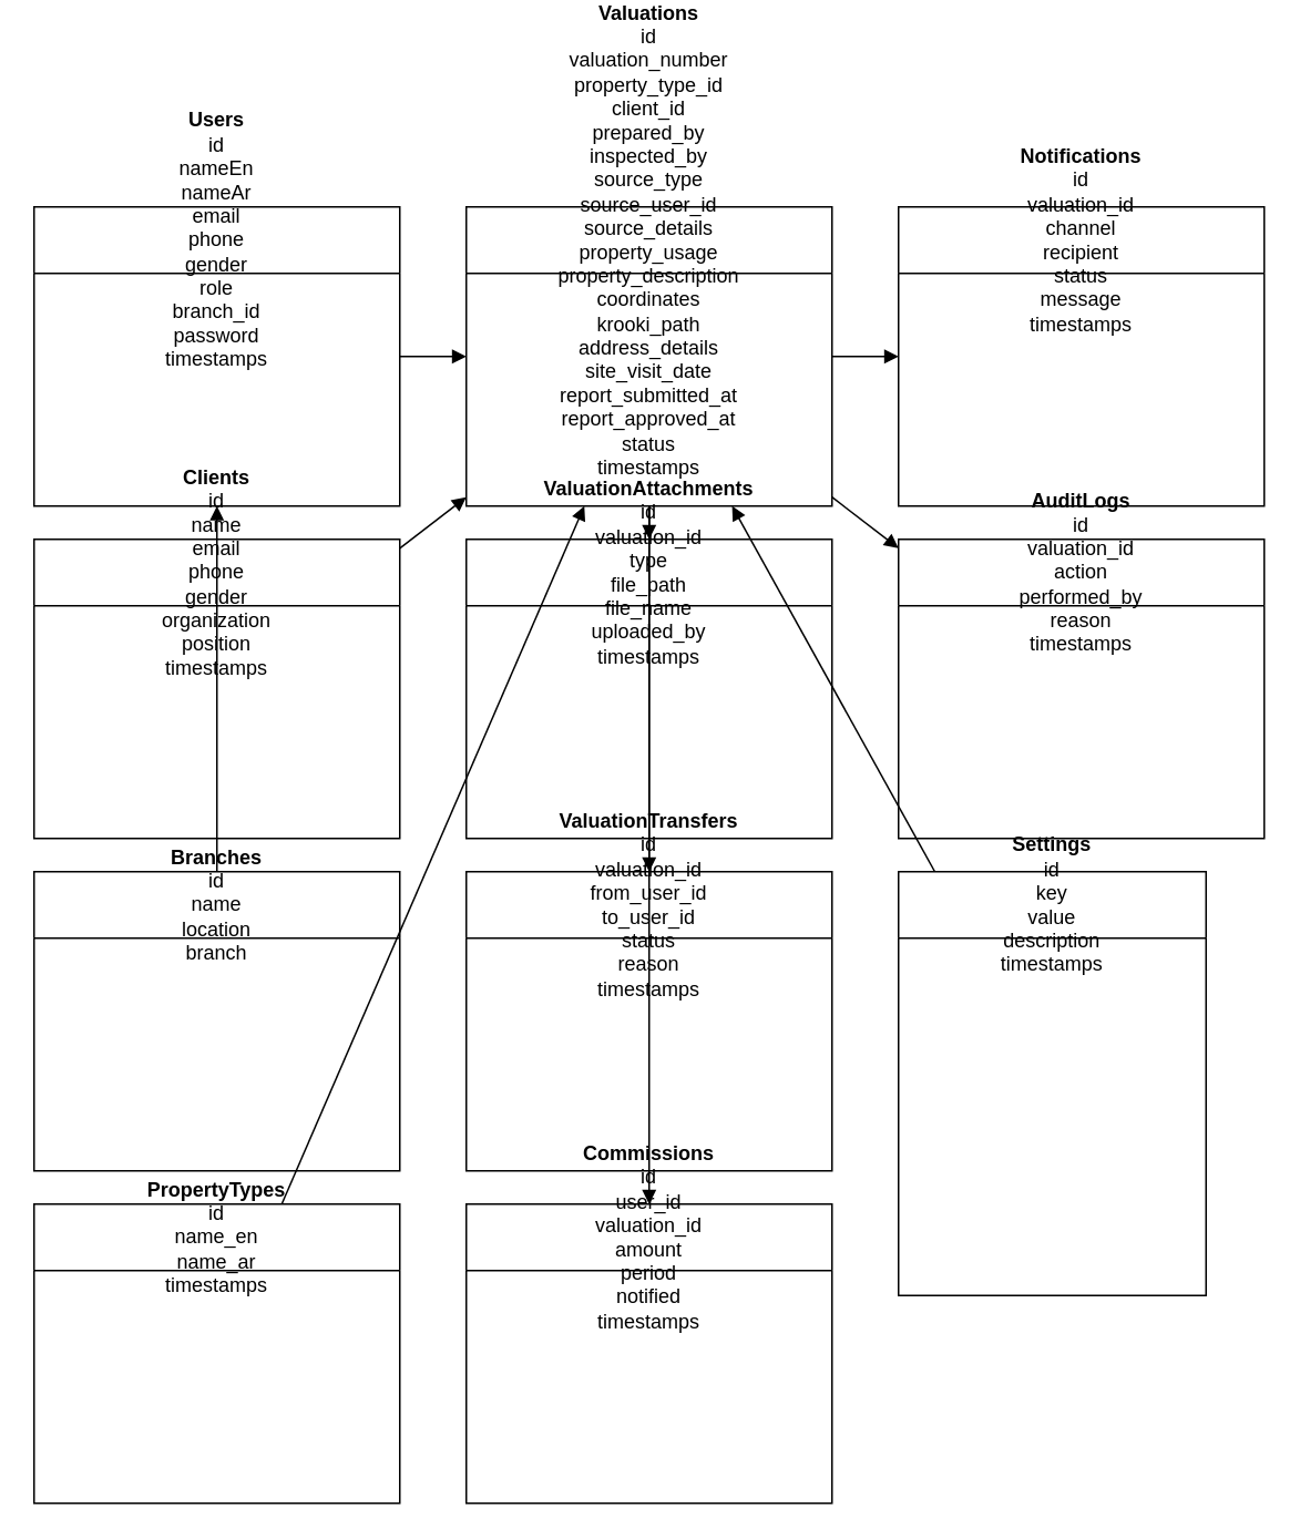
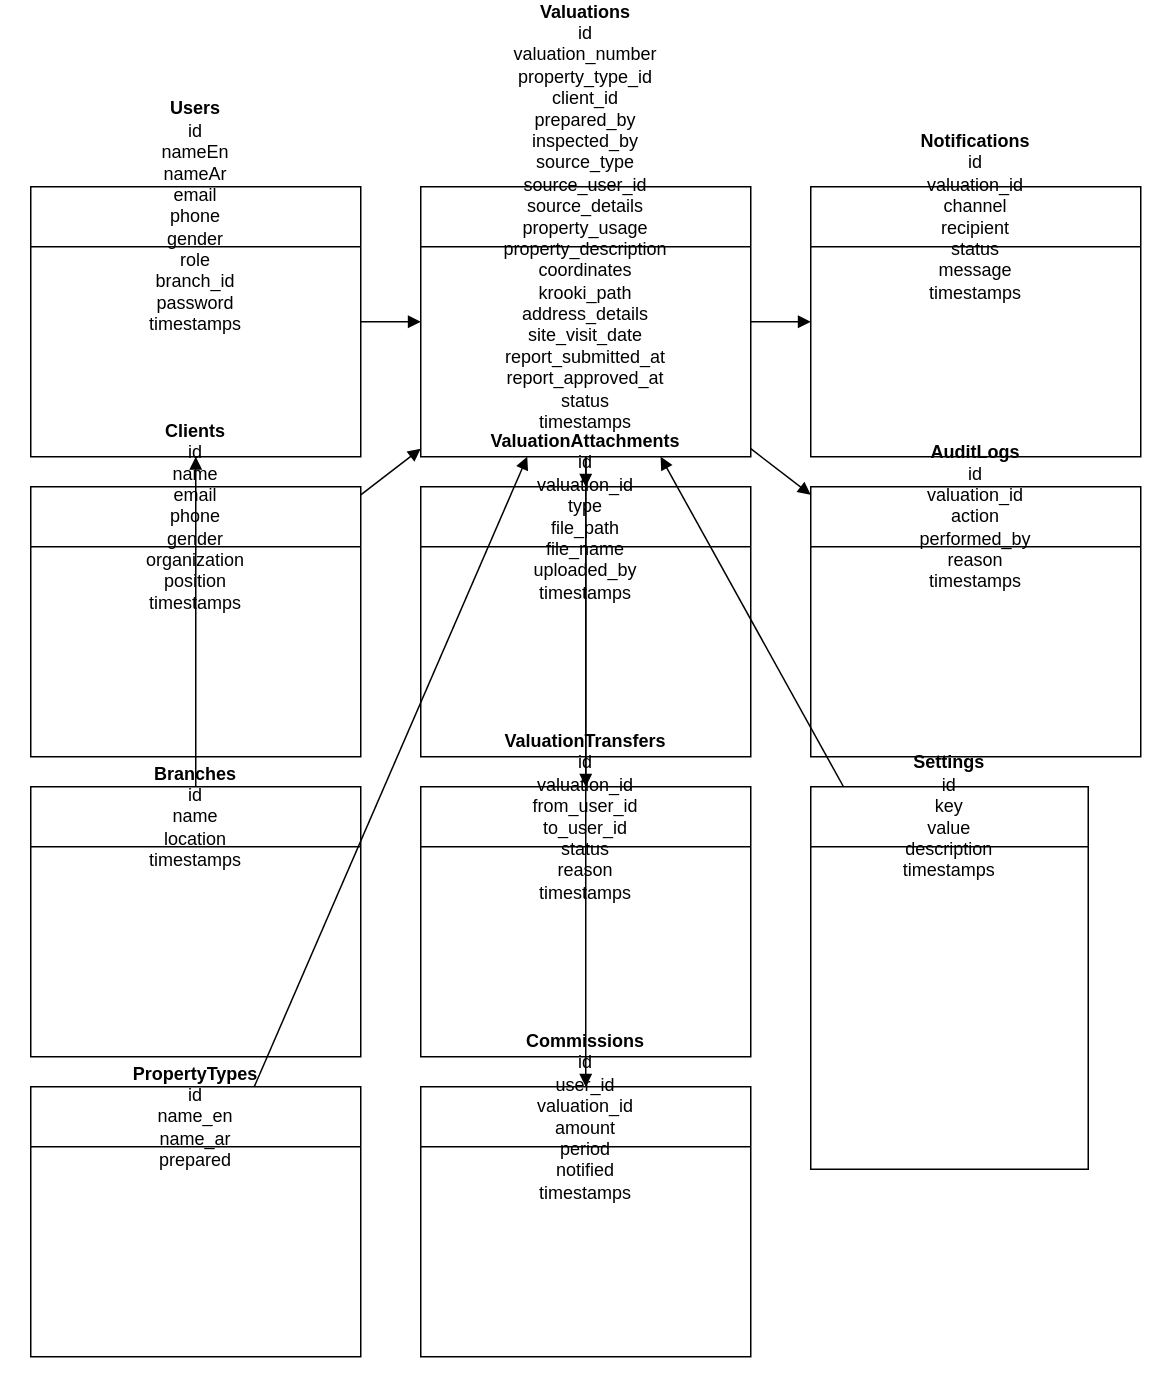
  <mxCell id="0" />
  <mxCell id="1" parent="0" />
  <mxCell id="2" value="&lt;b&gt;Users&lt;/b&gt;&lt;br&gt;id&lt;br&gt;nameEn&lt;br&gt;nameAr&lt;br&gt;email&lt;br&gt;phone&lt;br&gt;gender&lt;br&gt;role&lt;br&gt;branch_id&lt;br&gt;password&lt;br&gt;timestamps" style="shape=swimlane;whiteSpace=wrap;html=1;" vertex="1" parent="1"><mxGeometry x="20" y="20" width="220" height="180" as="geometry" /></mxCell>
  <mxCell id="3" value="&lt;b&gt;Clients&lt;/b&gt;&lt;br&gt;id&lt;br&gt;name&lt;br&gt;email&lt;br&gt;phone&lt;br&gt;gender&lt;br&gt;organization&lt;br&gt;position&lt;br&gt;timestamps" style="shape=swimlane;whiteSpace=wrap;html=1;" vertex="1" parent="1"><mxGeometry x="20" y="220" width="220" height="180" as="geometry" /></mxCell>
- <mxCell id="4" value="&lt;b&gt;Branches&lt;/b&gt;&lt;br&gt;id&lt;br&gt;name&lt;br&gt;location&lt;br&gt;branch" style="shape=swimlane;whiteSpace=wrap;html=1;" vertex="1" parent="1"><mxGeometry x="20" y="420" width="220" height="180" as="geometry" /></mxCell>
- <mxCell id="5" value="&lt;b&gt;PropertyTypes&lt;/b&gt;&lt;br&gt;id&lt;br&gt;name_en&lt;br&gt;name_ar&lt;br&gt;timestamps" style="shape=swimlane;whiteSpace=wrap;html=1;" vertex="1" parent="1"><mxGeometry x="20" y="620" width="220" height="180" as="geometry" /></mxCell>
+ <mxCell id="4" value="&lt;b&gt;Branches&lt;/b&gt;&lt;br&gt;id&lt;br&gt;name&lt;br&gt;location&lt;br&gt;timestamps" style="shape=swimlane;whiteSpace=wrap;html=1;" vertex="1" parent="1"><mxGeometry x="20" y="420" width="220" height="180" as="geometry" /></mxCell>
+ <mxCell id="5" value="&lt;b&gt;PropertyTypes&lt;/b&gt;&lt;br&gt;id&lt;br&gt;name_en&lt;br&gt;name_ar&lt;br&gt;prepared" style="shape=swimlane;whiteSpace=wrap;html=1;" vertex="1" parent="1"><mxGeometry x="20" y="620" width="220" height="180" as="geometry" /></mxCell>
  <mxCell id="6" value="&lt;b&gt;Valuations&lt;/b&gt;&lt;br&gt;id&lt;br&gt;valuation_number&lt;br&gt;property_type_id&lt;br&gt;client_id&lt;br&gt;prepared_by&lt;br&gt;inspected_by&lt;br&gt;source_type&lt;br&gt;source_user_id&lt;br&gt;source_details&lt;br&gt;property_usage&lt;br&gt;property_description&lt;br&gt;coordinates&lt;br&gt;krooki_path&lt;br&gt;address_details&lt;br&gt;site_visit_date&lt;br&gt;report_submitted_at&lt;br&gt;report_approved_at&lt;br&gt;status&lt;br&gt;timestamps" style="shape=swimlane;whiteSpace=wrap;html=1;" vertex="1" parent="1"><mxGeometry x="280" y="20" width="220" height="180" as="geometry" /></mxCell>
  <mxCell id="7" value="&lt;b&gt;ValuationAttachments&lt;/b&gt;&lt;br&gt;id&lt;br&gt;valuation_id&lt;br&gt;type&lt;br&gt;file_path&lt;br&gt;file_name&lt;br&gt;uploaded_by&lt;br&gt;timestamps" style="shape=swimlane;whiteSpace=wrap;html=1;" vertex="1" parent="1"><mxGeometry x="280" y="220" width="220" height="180" as="geometry" /></mxCell>
  <mxCell id="8" value="&lt;b&gt;ValuationTransfers&lt;/b&gt;&lt;br&gt;id&lt;br&gt;valuation_id&lt;br&gt;from_user_id&lt;br&gt;to_user_id&lt;br&gt;status&lt;br&gt;reason&lt;br&gt;timestamps" style="shape=swimlane;whiteSpace=wrap;html=1;" vertex="1" parent="1"><mxGeometry x="280" y="420" width="220" height="180" as="geometry" /></mxCell>
  <mxCell id="9" value="&lt;b&gt;Commissions&lt;/b&gt;&lt;br&gt;id&lt;br&gt;user_id&lt;br&gt;valuation_id&lt;br&gt;amount&lt;br&gt;period&lt;br&gt;notified&lt;br&gt;timestamps" style="shape=swimlane;whiteSpace=wrap;html=1;" vertex="1" parent="1"><mxGeometry x="280" y="620" width="220" height="180" as="geometry" /></mxCell>
  <mxCell id="10" value="&lt;b&gt;Notifications&lt;/b&gt;&lt;br&gt;id&lt;br&gt;valuation_id&lt;br&gt;channel&lt;br&gt;recipient&lt;br&gt;status&lt;br&gt;message&lt;br&gt;timestamps" style="shape=swimlane;whiteSpace=wrap;html=1;" vertex="1" parent="1"><mxGeometry x="540" y="20" width="220" height="180" as="geometry" /></mxCell>
  <mxCell id="11" value="&lt;b&gt;AuditLogs&lt;/b&gt;&lt;br&gt;id&lt;br&gt;valuation_id&lt;br&gt;action&lt;br&gt;performed_by&lt;br&gt;reason&lt;br&gt;timestamps" style="shape=swimlane;whiteSpace=wrap;html=1;" vertex="1" parent="1"><mxGeometry x="540" y="220" width="220" height="180" as="geometry" /></mxCell>
  <mxCell id="12" value="&lt;b&gt;Settings&lt;/b&gt;&lt;br&gt;id&lt;br&gt;key&lt;br&gt;value&lt;br&gt;description&lt;br&gt;timestamps" style="shape=swimlane;whiteSpace=wrap;html=1;" vertex="1" parent="1"><mxGeometry x="540" y="420" width="185" height="255" as="geometry" /></mxCell>
  <mxCell id="13" style="endArrow=block;" edge="1" parent="1" source="4" target="2"><mxGeometry relative="1" as="geometry" /></mxCell>
  <mxCell id="14" style="endArrow=block;" edge="1" parent="1" source="2" target="6"><mxGeometry relative="1" as="geometry" /></mxCell>
  <mxCell id="15" style="endArrow=block;" edge="1" parent="1" source="3" target="6"><mxGeometry relative="1" as="geometry" /></mxCell>
  <mxCell id="16" style="endArrow=block;" edge="1" parent="1" source="5" target="6"><mxGeometry relative="1" as="geometry" /></mxCell>
  <mxCell id="17" style="endArrow=block;" edge="1" parent="1" source="6" target="7"><mxGeometry relative="1" as="geometry" /></mxCell>
  <mxCell id="18" style="endArrow=block;" edge="1" parent="1" source="6" target="8"><mxGeometry relative="1" as="geometry" /></mxCell>
  <mxCell id="19" style="endArrow=block;" edge="1" parent="1" source="6" target="9"><mxGeometry relative="1" as="geometry" /></mxCell>
  <mxCell id="20" style="endArrow=block;" edge="1" parent="1" source="6" target="10"><mxGeometry relative="1" as="geometry" /></mxCell>
  <mxCell id="21" style="endArrow=block;" edge="1" parent="1" source="6" target="11"><mxGeometry relative="1" as="geometry" /></mxCell>
  <mxCell id="22" style="endArrow=block;" edge="1" parent="1" source="12" target="6"><mxGeometry relative="1" as="geometry" /></mxCell>
